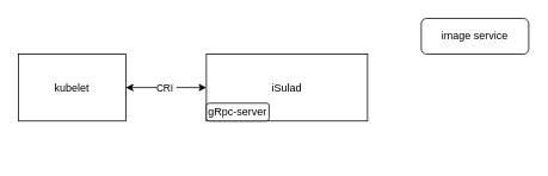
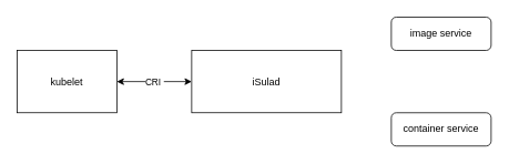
  <mxCell id="0" />
  <mxCell id="1" parent="0" />
  <mxCell id="2" value="image service" style="rounded=1;whiteSpace=wrap;html=1;fontSize=12;glass=0;strokeWidth=1;shadow=0;" parent="1" vertex="1"><mxGeometry x="470" y="20" width="120" height="40" as="geometry" /></mxCell>
  <mxCell id="3" value="iSulad" style="rounded=0;whiteSpace=wrap;html=1;" vertex="1" parent="1"><mxGeometry x="230" y="60" width="180" height="75" as="geometry" /></mxCell>
  <mxCell id="4" value="kubelet" style="rounded=0;whiteSpace=wrap;html=1;" vertex="1" parent="1"><mxGeometry x="20" y="60" width="120" height="75" as="geometry" /></mxCell>
- <mxCell id="5" value="gRpc-server" style="rounded=1;whiteSpace=wrap;html=1;fontSize=12;glass=0;strokeWidth=1;shadow=0;" vertex="1" parent="1"><mxGeometry x="230" y="115" width="70" height="20" as="geometry" /></mxCell>
  <mxCell id="6" value="CRI&amp;nbsp;" style="endArrow=classic;startArrow=classic;html=1;exitX=1;exitY=0.5;exitDx=0;exitDy=0;entryX=0;entryY=0.5;entryDx=0;entryDy=0;" edge="1" parent="1" source="4" target="3"><mxGeometry width="50" height="50" relative="1" as="geometry"><mxPoint x="320" y="-60" as="sourcePoint" /><mxPoint x="370" y="-110" as="targetPoint" /></mxGeometry></mxCell>
+ <mxCell id="7" value="container service" style="rounded=1;whiteSpace=wrap;html=1;fontSize=12;glass=0;strokeWidth=1;shadow=0;" vertex="1" parent="1"><mxGeometry x="470" y="135" width="120" height="40" as="geometry" /></mxCell>
